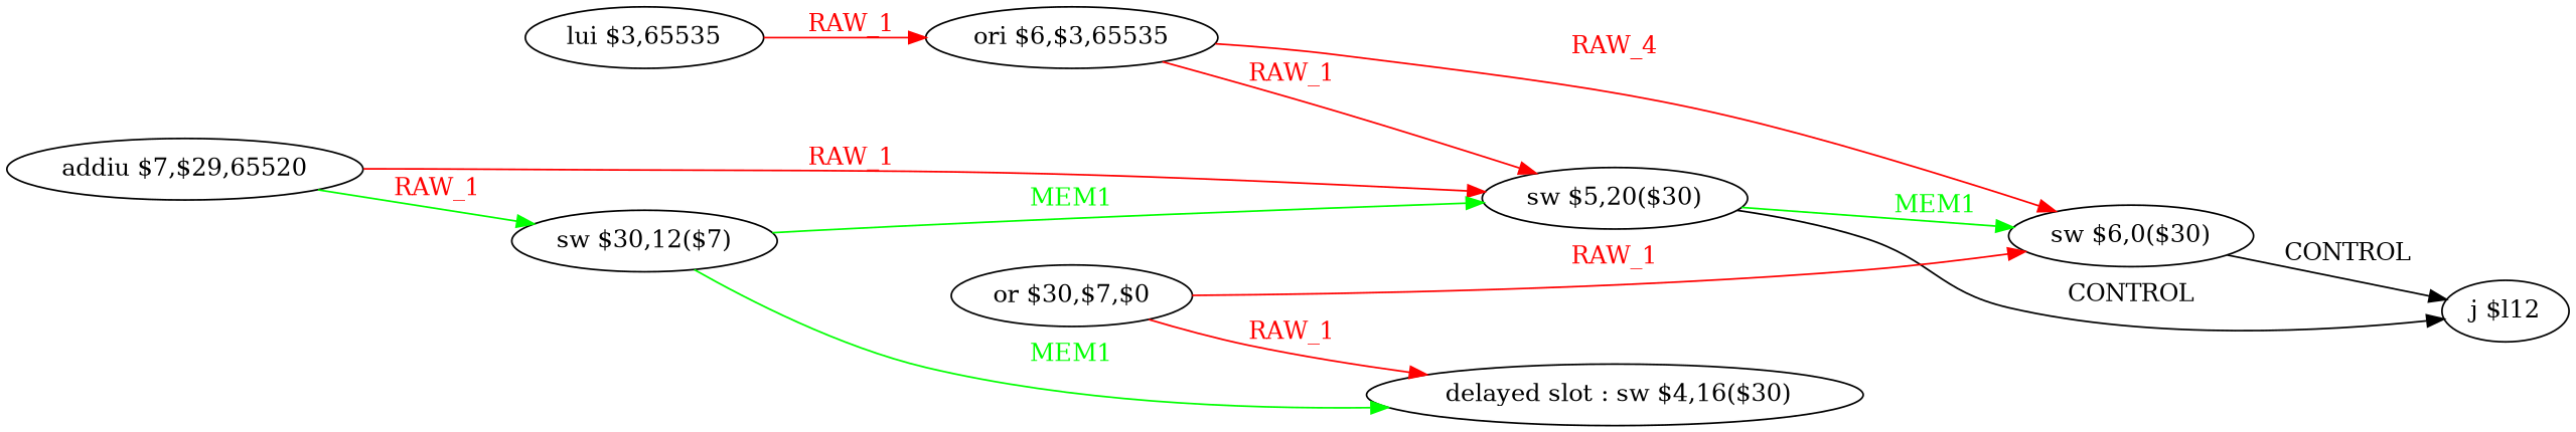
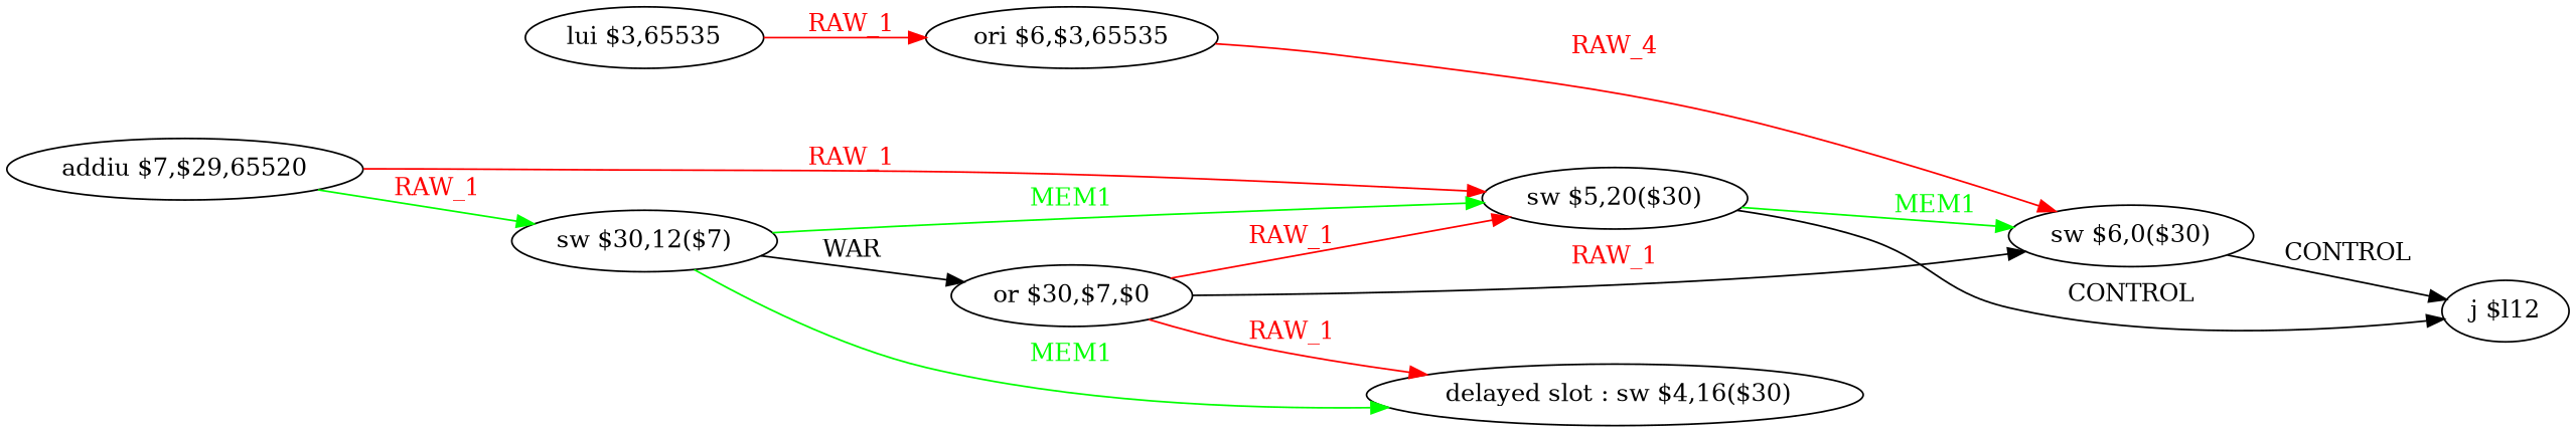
  digraph {
    rankdir=LR
    node [shape=ellipse]
    edge [color=red fontcolor=red]
    n1 [label=" delayed slot : sw $4,16($30)"]
    n2 [label="j $l12"]
    n3 [label="addiu $7,$29,65520"]
    n4 [label="sw $30,12($7)"]
    n5 [label="sw $5,20($30)"]
    n6 [label="or $30,$7,$0"]
    n7 [label="sw $6,0($30)"]
    n8 [label="lui $3,65535"]
    n9 [label="ori $6,$3,65535"]
    n3 -> n4 [color=green label=RAW_1]
    n3 -> n5 [label=RAW_1]
    n4 -> n1 [color=green fontcolor=green label=MEM1]
    n4 -> n5 [color=green fontcolor=green label=MEM1]
+   n4 -> n6 [label=WAR color="" fontcolor=""]
    n5 -> n2 [label=CONTROL color="" fontcolor=""]
    n5 -> n7 [color=green fontcolor=green label=MEM1]
    n6 -> n1 [label=RAW_1]
-   n9 -> n5 [label=RAW_1]
-   n6 -> n7 [label=RAW_1]
+   n6 -> n5 [label=RAW_1]
+   n6 -> n7 [color=black label=RAW_1]
    n7 -> n2 [label=CONTROL color="" fontcolor=""]
    n8 -> n9 [label=RAW_1]
    n9 -> n7 [label=RAW_4]
  }
